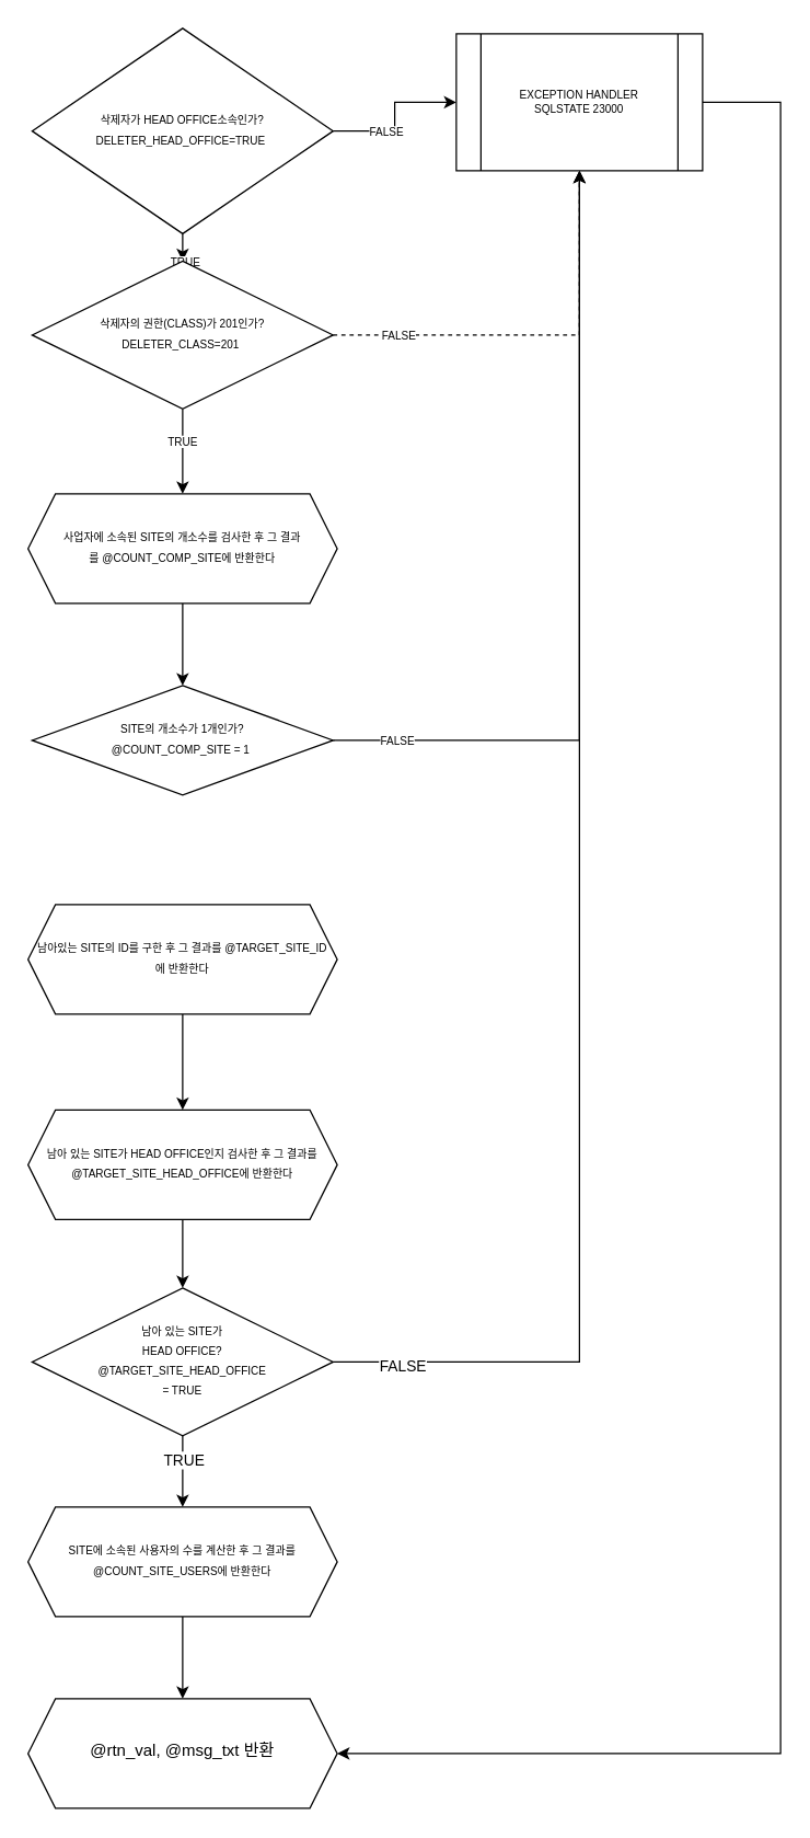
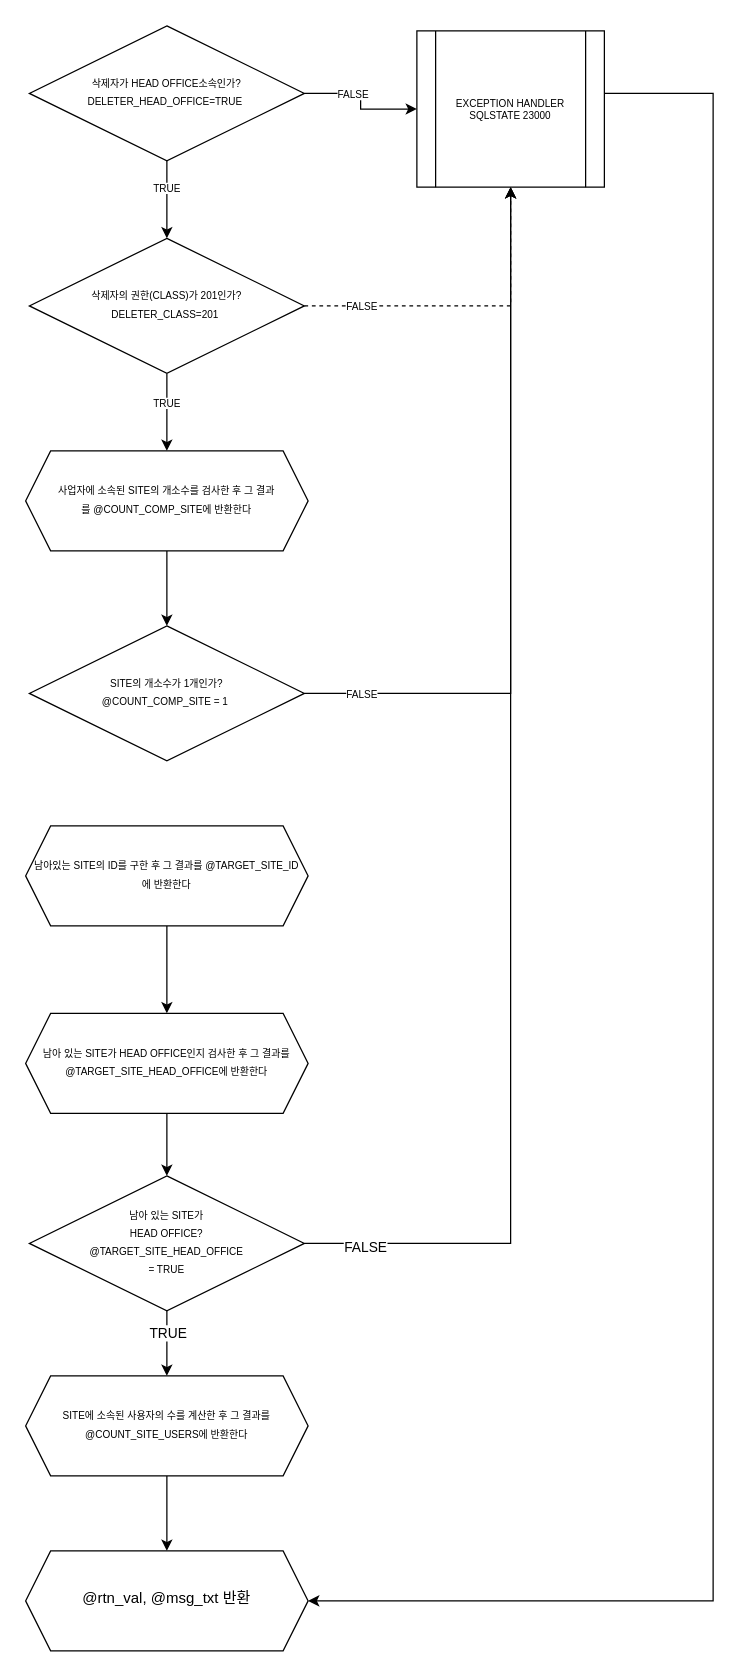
  <mxCell id="0" />
  <mxCell id="1" parent="0" />
  <mxCell id="2" style="edgeStyle=orthogonalEdgeStyle;rounded=0;orthogonalLoop=1;jettySize=auto;html=1;entryX=1;entryY=0.5;entryDx=0;entryDy=0;fontSize=8;exitX=1;exitY=0.5;exitDx=0;exitDy=0;" edge="1" parent="1" source="3" target="21"><mxGeometry relative="1" as="geometry"><Array as="points"><mxPoint x="570" y="74" /><mxPoint x="570" y="1280" /></Array></mxGeometry></mxCell>
- <mxCell id="3" value="EXCEPTION HANDLER&lt;br&gt;SQLSTATE 23000" style="shape=process;whiteSpace=wrap;html=1;backgroundOutline=1;fontSize=8;" vertex="1" parent="1"><mxGeometry x="333" y="24" width="180" height="100" as="geometry" /></mxCell>
+ <mxCell id="3" value="EXCEPTION HANDLER&lt;br&gt;SQLSTATE 23000" style="shape=process;whiteSpace=wrap;html=1;backgroundOutline=1;fontSize=8;" vertex="1" parent="1"><mxGeometry x="333" y="24" width="150" height="125" as="geometry" /></mxCell>
  <mxCell id="4" style="edgeStyle=orthogonalEdgeStyle;rounded=0;orthogonalLoop=1;jettySize=auto;html=1;entryX=0;entryY=0.5;entryDx=0;entryDy=0;fontSize=8;" edge="1" parent="1" source="8" target="3"><mxGeometry relative="1" as="geometry" /></mxCell>
  <mxCell id="5" value="FALSE" style="edgeLabel;html=1;align=center;verticalAlign=middle;resizable=0;points=[];fontSize=8;" vertex="1" connectable="0" parent="4"><mxGeometry x="-0.927" y="-1" relative="1" as="geometry"><mxPoint x="34" y="-1" as="offset" /></mxGeometry></mxCell>
  <mxCell id="6" value="" style="edgeStyle=orthogonalEdgeStyle;rounded=0;orthogonalLoop=1;jettySize=auto;html=1;fontSize=8;" edge="1" parent="1" source="8" target="13"><mxGeometry relative="1" as="geometry" /></mxCell>
  <mxCell id="7" value="TRUE" style="edgeLabel;html=1;align=center;verticalAlign=middle;resizable=0;points=[];fontSize=8;" vertex="1" connectable="0" parent="6"><mxGeometry x="-0.317" y="-1" relative="1" as="geometry"><mxPoint as="offset" /></mxGeometry></mxCell>
- <mxCell id="8" value="&lt;font&gt;&lt;span style=&quot;font-size: 8px&quot;&gt;삭제자가 HEAD OFFICE소속인가?&lt;br&gt;&lt;/span&gt;&lt;span style=&quot;font-size: 8px&quot;&gt;DELETER_HEAD_OFFICE=TRUE&amp;nbsp;&lt;/span&gt;&lt;br&gt;&lt;/font&gt;" style="rhombus;whiteSpace=wrap;html=1;shadow=0;fontFamily=Helvetica;fontSize=12;align=center;strokeWidth=1;spacing=6;spacingTop=-4;" vertex="1" parent="1"><mxGeometry x="23" y="20" width="220" height="150" as="geometry" /></mxCell>
+ <mxCell id="8" value="&lt;font&gt;&lt;span style=&quot;font-size: 8px&quot;&gt;삭제자가 HEAD OFFICE소속인가?&lt;br&gt;&lt;/span&gt;&lt;span style=&quot;font-size: 8px&quot;&gt;DELETER_HEAD_OFFICE=TRUE&amp;nbsp;&lt;/span&gt;&lt;br&gt;&lt;/font&gt;" style="rhombus;whiteSpace=wrap;html=1;shadow=0;fontFamily=Helvetica;fontSize=12;align=center;strokeWidth=1;spacing=6;spacingTop=-4;" vertex="1" parent="1"><mxGeometry x="23" y="20" width="220" height="108" as="geometry" /></mxCell>
  <mxCell id="9" style="edgeStyle=orthogonalEdgeStyle;rounded=0;orthogonalLoop=1;jettySize=auto;html=1;fontSize=8;dashed=1;" edge="1" parent="1" source="13" target="3"><mxGeometry relative="1" as="geometry" /></mxCell>
  <mxCell id="10" value="FALSE" style="edgeLabel;html=1;align=center;verticalAlign=middle;resizable=0;points=[];fontSize=8;" vertex="1" connectable="0" parent="9"><mxGeometry x="-0.896" y="-1" relative="1" as="geometry"><mxPoint x="31" y="-1" as="offset" /></mxGeometry></mxCell>
  <mxCell id="11" value="" style="edgeStyle=orthogonalEdgeStyle;rounded=0;orthogonalLoop=1;jettySize=auto;html=1;fontSize=8;" edge="1" parent="1" source="13" target="15"><mxGeometry relative="1" as="geometry" /></mxCell>
  <mxCell id="12" value="TRUE" style="edgeLabel;html=1;align=center;verticalAlign=middle;resizable=0;points=[];fontSize=8;" vertex="1" connectable="0" parent="11"><mxGeometry x="-0.269" y="-1" relative="1" as="geometry"><mxPoint as="offset" /></mxGeometry></mxCell>
  <mxCell id="13" value="&lt;font&gt;&lt;span style=&quot;font-size: 8px&quot;&gt;삭제자의 권한(CLASS)가 201인가?&lt;br&gt;&lt;/span&gt;&lt;span style=&quot;font-size: 8px&quot;&gt;DELETER_CLASS&lt;/span&gt;&lt;span style=&quot;font-size: 8px&quot;&gt;=201&amp;nbsp;&lt;/span&gt;&lt;br&gt;&lt;/font&gt;" style="rhombus;whiteSpace=wrap;html=1;shadow=0;fontFamily=Helvetica;fontSize=12;align=center;strokeWidth=1;spacing=6;spacingTop=-4;" vertex="1" parent="1"><mxGeometry x="23" y="190" width="220" height="108" as="geometry" /></mxCell>
  <mxCell id="14" value="" style="edgeStyle=orthogonalEdgeStyle;rounded=0;orthogonalLoop=1;jettySize=auto;html=1;fontSize=8;" edge="1" parent="1" source="15" target="18"><mxGeometry relative="1" as="geometry" /></mxCell>
  <mxCell id="15" value="&lt;span style=&quot;font-size: 8px&quot;&gt;사업자에 소속된 SITE의 개소수를 검사한 후 그 결과를&amp;nbsp;@COUNT_COMP_SITE에 반환한다&lt;/span&gt;" style="shape=hexagon;perimeter=hexagonPerimeter2;whiteSpace=wrap;html=1;fixedSize=1;shadow=0;strokeWidth=1;spacing=6;spacingTop=-4;" vertex="1" parent="1"><mxGeometry x="20" y="360" width="226" height="80" as="geometry" /></mxCell>
  <mxCell id="16" style="edgeStyle=orthogonalEdgeStyle;rounded=0;orthogonalLoop=1;jettySize=auto;html=1;fontSize=8;" edge="1" parent="1" source="18" target="3"><mxGeometry relative="1" as="geometry" /></mxCell>
  <mxCell id="17" value="FALSE" style="edgeLabel;html=1;align=center;verticalAlign=middle;resizable=0;points=[];fontSize=8;" vertex="1" connectable="0" parent="16"><mxGeometry x="-0.923" relative="1" as="geometry"><mxPoint x="23" as="offset" /></mxGeometry></mxCell>
- <mxCell id="18" value="&lt;font&gt;&lt;span style=&quot;font-size: 8px&quot;&gt;SITE의 개소수가 1개인가?&lt;br&gt;&lt;/span&gt;&lt;span style=&quot;font-size: 8px&quot;&gt;@&lt;/span&gt;&lt;span style=&quot;font-size: 8px&quot;&gt;COUNT_COMP_SITE = 1&lt;/span&gt;&lt;span style=&quot;font-size: 8px&quot;&gt;&amp;nbsp;&lt;/span&gt;&lt;br&gt;&lt;/font&gt;" style="rhombus;whiteSpace=wrap;html=1;shadow=0;fontFamily=Helvetica;fontSize=12;align=center;strokeWidth=1;spacing=6;spacingTop=-4;" vertex="1" parent="1"><mxGeometry x="23" y="500" width="220" height="80" as="geometry" /></mxCell>
+ <mxCell id="18" value="&lt;font&gt;&lt;span style=&quot;font-size: 8px&quot;&gt;SITE의 개소수가 1개인가?&lt;br&gt;&lt;/span&gt;&lt;span style=&quot;font-size: 8px&quot;&gt;@&lt;/span&gt;&lt;span style=&quot;font-size: 8px&quot;&gt;COUNT_COMP_SITE = 1&lt;/span&gt;&lt;span style=&quot;font-size: 8px&quot;&gt;&amp;nbsp;&lt;/span&gt;&lt;br&gt;&lt;/font&gt;" style="rhombus;whiteSpace=wrap;html=1;shadow=0;fontFamily=Helvetica;fontSize=12;align=center;strokeWidth=1;spacing=6;spacingTop=-4;" vertex="1" parent="1"><mxGeometry x="23" y="500" width="220" height="108" as="geometry" /></mxCell>
  <mxCell id="19" value="" style="edgeStyle=orthogonalEdgeStyle;rounded=0;orthogonalLoop=1;jettySize=auto;html=1;fontSize=8;" edge="1" parent="1" source="20"><mxGeometry relative="1" as="geometry"><mxPoint x="133" y="1240" as="targetPoint" /></mxGeometry></mxCell>
  <mxCell id="20" value="&lt;span style=&quot;font-size: 8px&quot;&gt;SITE에 소속된 사용자의 수를 계산한 후 그 결과를 @COUNT_SITE_USERS에 반환한다&lt;/span&gt;" style="shape=hexagon;perimeter=hexagonPerimeter2;whiteSpace=wrap;html=1;fixedSize=1;shadow=0;strokeWidth=1;spacing=6;spacingTop=-4;" vertex="1" parent="1"><mxGeometry x="20" y="1100" width="226" height="80" as="geometry" /></mxCell>
  <mxCell id="21" value="@rtn_val, @msg_txt 반환" style="shape=hexagon;perimeter=hexagonPerimeter2;whiteSpace=wrap;html=1;fixedSize=1;shadow=0;strokeWidth=1;spacing=6;spacingTop=-4;" vertex="1" parent="1"><mxGeometry x="20" y="1240" width="226" height="80" as="geometry" /></mxCell>
  <mxCell id="22" value="" style="edgeStyle=orthogonalEdgeStyle;rounded=0;orthogonalLoop=1;jettySize=auto;html=1;entryX=0.5;entryY=0;entryDx=0;entryDy=0;" edge="1" parent="1" source="23" target="27"><mxGeometry relative="1" as="geometry"><mxPoint x="160" y="770" as="targetPoint" /></mxGeometry></mxCell>
  <mxCell id="23" value="&lt;span style=&quot;font-size: 8px&quot;&gt;남아있는 SITE의 ID를 구한 후 그 결과를 @TARGET_SITE_ID에 반환한다&lt;/span&gt;" style="shape=hexagon;perimeter=hexagonPerimeter2;whiteSpace=wrap;html=1;fixedSize=1;shadow=0;strokeWidth=1;spacing=6;spacingTop=-4;" vertex="1" parent="1"><mxGeometry x="20" y="660" width="226" height="80" as="geometry" /></mxCell>
  <mxCell id="24" value="" style="edgeStyle=orthogonalEdgeStyle;rounded=0;orthogonalLoop=1;jettySize=auto;html=1;" edge="1" parent="1" source="30" target="20"><mxGeometry relative="1" as="geometry"><mxPoint x="133" y="1050" as="sourcePoint" /></mxGeometry></mxCell>
  <mxCell id="25" value="TRUE" style="edgeLabel;html=1;align=center;verticalAlign=middle;resizable=0;points=[];" vertex="1" connectable="0" parent="24"><mxGeometry x="-0.332" relative="1" as="geometry"><mxPoint as="offset" /></mxGeometry></mxCell>
  <mxCell id="26" value="" style="edgeStyle=orthogonalEdgeStyle;rounded=0;orthogonalLoop=1;jettySize=auto;html=1;" edge="1" parent="1" source="27" target="30"><mxGeometry relative="1" as="geometry" /></mxCell>
  <mxCell id="27" value="&lt;span style=&quot;font-size: 8px&quot;&gt;남아 있는 SITE가 HEAD OFFICE인지 검사한 후 그 결과를 @&lt;/span&gt;&lt;span style=&quot;font-size: 8px&quot;&gt;TARGET&lt;/span&gt;&lt;span style=&quot;font-size: 8px&quot;&gt;_SITE_HEAD_OFFICE에 반환한다&lt;/span&gt;" style="shape=hexagon;perimeter=hexagonPerimeter2;whiteSpace=wrap;html=1;fixedSize=1;shadow=0;strokeWidth=1;spacing=6;spacingTop=-4;" vertex="1" parent="1"><mxGeometry x="20" y="810" width="226" height="80" as="geometry" /></mxCell>
  <mxCell id="28" style="edgeStyle=orthogonalEdgeStyle;rounded=0;orthogonalLoop=1;jettySize=auto;html=1;" edge="1" parent="1" source="30" target="3"><mxGeometry relative="1" as="geometry" /></mxCell>
  <mxCell id="29" value="FALSE" style="edgeLabel;html=1;align=center;verticalAlign=middle;resizable=0;points=[];" vertex="1" connectable="0" parent="28"><mxGeometry x="-0.904" y="-2" relative="1" as="geometry"><mxPoint as="offset" /></mxGeometry></mxCell>
  <mxCell id="30" value="&lt;font&gt;&lt;span style=&quot;font-size: 8px&quot;&gt;남아 있는 SITE가&lt;br&gt;HEAD OFFICE?&lt;br&gt;&lt;/span&gt;&lt;span style=&quot;font-size: 8px&quot;&gt;@&lt;/span&gt;&lt;span style=&quot;font-size: 8px&quot;&gt;TARGET&lt;/span&gt;&lt;span style=&quot;font-size: 8px&quot;&gt;_SITE_HEAD_OFFICE&lt;br&gt;&amp;nbsp;= TRUE&lt;/span&gt;&lt;span style=&quot;font-size: 8px&quot;&gt;&amp;nbsp;&lt;/span&gt;&lt;br&gt;&lt;/font&gt;" style="rhombus;whiteSpace=wrap;html=1;shadow=0;fontFamily=Helvetica;fontSize=12;align=center;strokeWidth=1;spacing=6;spacingTop=-4;" vertex="1" parent="1"><mxGeometry x="23" y="940" width="220" height="108" as="geometry" /></mxCell>
